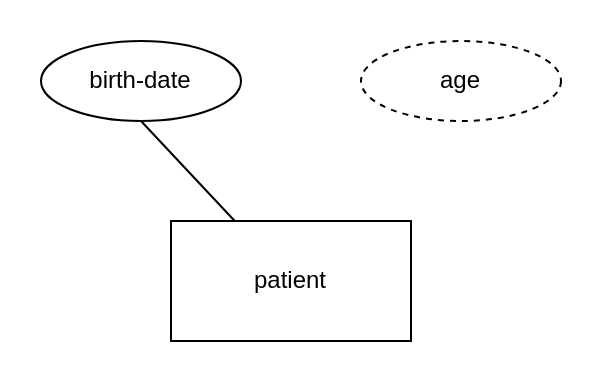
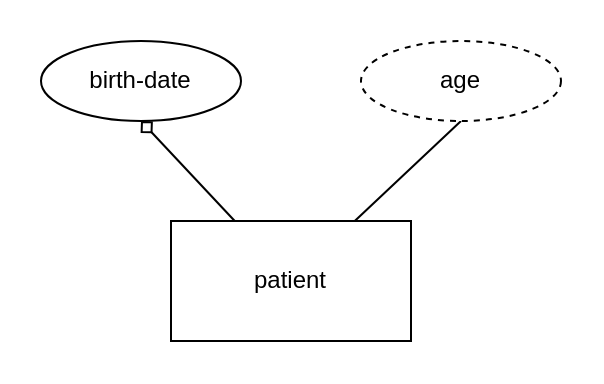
  <mxCell id="0" />
  <mxCell id="1" parent="0" />
- <mxCell id="3" style="edgeStyle=none;html=1;entryX=0.5;entryY=1;entryDx=0;entryDy=0;endArrow=none;endFill=0;" edge="1" parent="1" source="4" target="6"><mxGeometry relative="1" as="geometry" /></mxCell>
+ <mxCell id="2" style="edgeStyle=none;html=1;entryX=0.5;entryY=1;entryDx=0;entryDy=0;endArrow=none;endFill=0;" parent="1" source="4" target="5" edge="1"><mxGeometry relative="1" as="geometry" /></mxCell>
+ <mxCell id="3" style="edgeStyle=none;html=1;entryX=0.5;entryY=1;entryDx=0;entryDy=0;endArrow=diamond;endFill=0;" edge="1" parent="1" source="4" target="6"><mxGeometry relative="1" as="geometry" /></mxCell>
  <mxCell id="4" value="patient" style="rounded=0;whiteSpace=wrap;html=1;" parent="1" vertex="1"><mxGeometry x="85" y="110" width="120" height="60" as="geometry" /></mxCell>
  <mxCell id="5" value="age" style="ellipse;whiteSpace=wrap;html=1;align=center;dashed=1;" parent="1" vertex="1"><mxGeometry x="180" y="20" width="100" height="40" as="geometry" /></mxCell>
  <mxCell id="6" value="birth-date" style="ellipse;whiteSpace=wrap;html=1;align=center;" vertex="1" parent="1"><mxGeometry x="20" y="20" width="100" height="40" as="geometry" /></mxCell>
